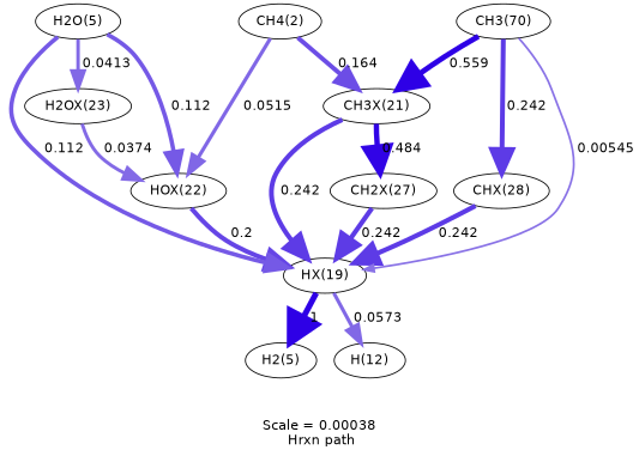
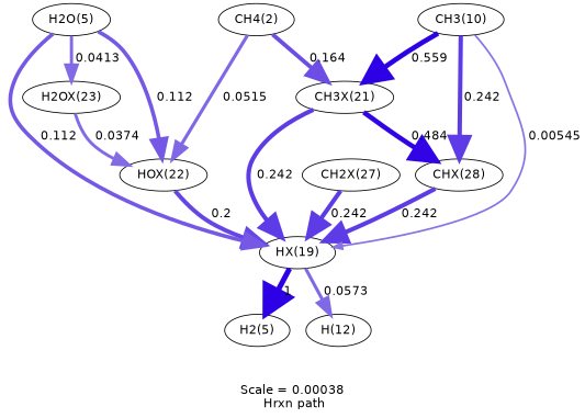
  digraph {
    fontname=Helvetica
    label="Scale = 0.00038\l Hrxn path"
    node [fontname=Helvetica]
    edge [arrowsize=2.46 color="0.7, 0.742, 0.9" fontname=Helvetica penwidth=4.93]
    n1 [label="CH4(2)"]
    n2 [label="HOX(22)"]
    n3 [label="CH3X(21)"]
    n4 [label="HX(19)"]
    n5 [label="CH2X(27)"]
    n6 [label="H2(5)"]
    n7 [label="H(12)"]
    n8 [label="H2O(5)"]
    n9 [label="H2OX(23)"]
    n10 [label="CHX(28)"]
-   n11 [label="CH3(70)"]
+   n11 [label="CH3(10)"]
    n1 -> n2 [arrowsize=1.88 color="0.7, 0.551, 0.9" label=" 0.0515" penwidth=3.76]
    n1 -> n3 [arrowsize=2.32 color="0.7, 0.664, 0.9" label=" 0.164" penwidth=4.64]
    n2 -> n4 [arrowsize=2.39 color="0.7, 0.7, 0.9" label=" 0.2" penwidth=4.78]
    n3 -> n4 [label=" 0.242"]
-   n3 -> n5 [arrowsize=2.73 color="0.7, 0.984, 0.9" label=" 0.484" penwidth=5.45]
+   n3 -> n10 [arrowsize=2.73 color="0.7, 0.984, 0.9" label=" 0.484" penwidth=5.45]
    n4 -> n6 [arrowsize=3 color="0.7, 1.5, 0.9" label=" 1" penwidth=6]
    n4 -> n7 [arrowsize=1.85 color="0.7, 0.547, 0.9" label=" 0.0573" penwidth=3.7]
    n5 -> n4 [label=" 0.242"]
    n8 -> n2 [arrowsize=2.17 color="0.7, 0.612, 0.9" label=" 0.112" penwidth=4.35]
    n8 -> n4 [arrowsize=2.17 color="0.7, 0.612, 0.9" label=" 0.112" penwidth=4.35]
    n8 -> n9 [arrowsize=1.8 color="0.7, 0.541, 0.9" label=" 0.0413" penwidth=3.59]
    n9 -> n2 [arrowsize=1.76 color="0.7, 0.537, 0.9" label=" 0.0374" penwidth=3.52]
    n10 -> n4 [label=" 0.242"]
    n11 -> n3 [arrowsize=2.78 color="0.7, 1.06, 0.9" label=" 0.559" penwidth=5.56]
    n11 -> n4 [arrowsize=1.03 color="0.7, 0.505, 0.9" label=" 0.00545" penwidth=2.07]
    n11 -> n10 [label=" 0.242"]
  }
